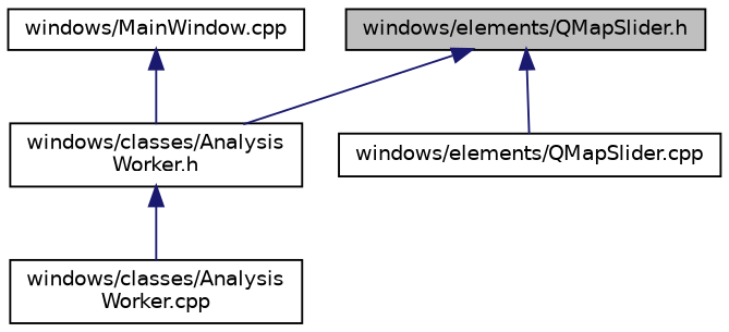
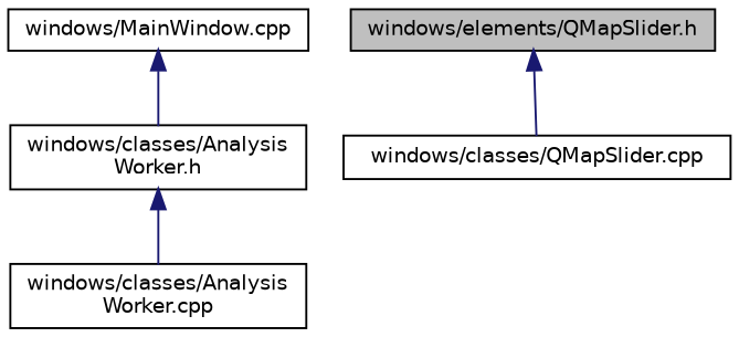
  digraph {
    node [color=black fillcolor=white fontname=Helvetica fontsize=10 shape=record style=filled]
    edge [color=midnightblue dir=back fontname=Helvetica fontsize=10 labelfontname=Helvetica labelfontsize=10 style=solid]
    n1 [fillcolor=grey75 fontcolor=black height=0.2 label="windows/elements/QMapSlider.h" width=0.4]
    n2 [height=0.2 label="windows/classes/Analysis\lWorker.h" width=0.4]
-   n3 [height=0.2 label="windows/elements/QMapSlider.cpp" width=0.4]
+   n3 [height=0.2 label="windows/classes/QMapSlider.cpp" width=0.4]
    n4 [height=0.2 label="windows/classes/Analysis\lWorker.cpp" width=0.4]
    n5 [height=0.2 label="windows/MainWindow.cpp" width=0.4]
-   n1 -> n2
    n1 -> n3
    n2 -> n4
    n5 -> n2
  }
